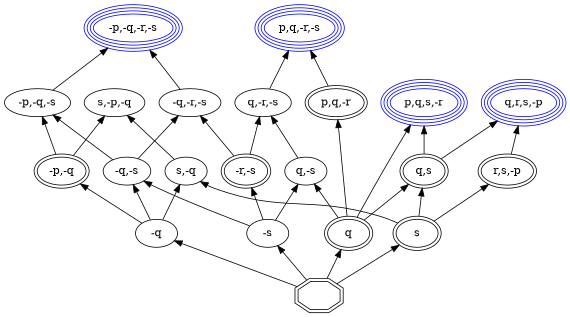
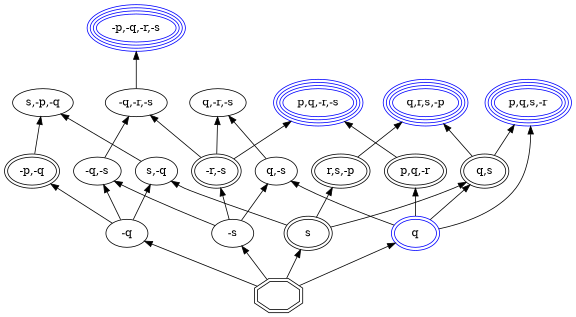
  digraph {
    rankdir=BT
    "-p,-q,-r,-s" [color=blue peripheries=4]
    "-q,-r,-s"
    "-q"
    "s,-q"
    "-q,-s"
    "-p,-q" [peripheries=2]
    "s,-p,-q"
-   "-p,-q,-s"
    "-r,-s" [peripheries=2]
    "q,-r,-s"
    "p,q,-r,-s" [color=blue peripheries=4]
    "p,q,-r" [peripheries=2]
    "p,q,s,-r" [color=blue peripheries=4]
    "q,r,s,-p" [color=blue peripheries=4]
    "r,s,-p" [peripheries=2]
    "q,-s"
    "-s"
-   q [peripheries=2]
+   q [peripheries=2 color=blue]
    "q,s" [peripheries=2]
    "" [peripheries=2 shape=octagon]
    s [peripheries=2]
    "-q,-r,-s" -> "-p,-q,-r,-s"
    "-q" -> "s,-q"
    "-q" -> "-q,-s"
    "-q" -> "-p,-q"
    "s,-q" -> "s,-p,-q"
    "-q,-s" -> "-q,-r,-s"
-   "-q,-s" -> "-p,-q,-s"
    "-p,-q" -> "s,-p,-q"
-   "-p,-q" -> "-p,-q,-s"
-   "-p,-q,-s" -> "-p,-q,-r,-s"
    "-r,-s" -> "-q,-r,-s"
    "-r,-s" -> "q,-r,-s"
-   "q,-r,-s" -> "p,q,-r,-s"
+   "-r,-s" -> "p,q,-r,-s"
    "p,q,-r" -> "p,q,-r,-s"
    "r,s,-p" -> "q,r,s,-p"
    "q,-s" -> "q,-r,-s"
    "-s" -> "-q,-s"
    "-s" -> "-r,-s"
    "-s" -> "q,-s"
    q -> "p,q,-r"
    q -> "p,q,s,-r"
    q -> "q,-s"
    q -> "q,s"
    "q,s" -> "p,q,s,-r"
    "q,s" -> "q,r,s,-p"
    "" -> "-q"
    "" -> "-s"
    "" -> q
    "" -> s
    s -> "s,-q"
    s -> "r,s,-p"
    s -> "q,s"
  }
